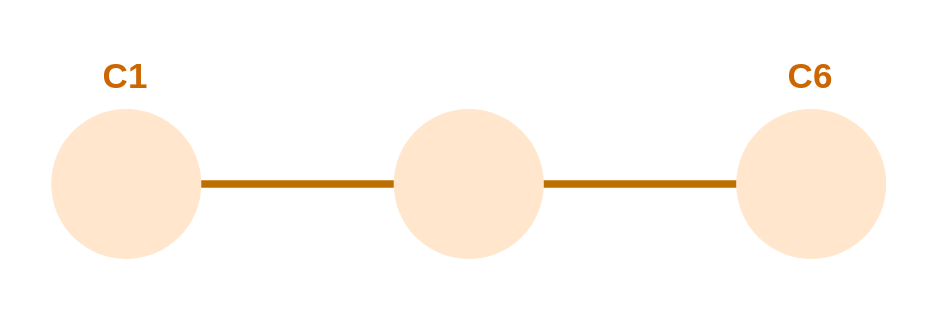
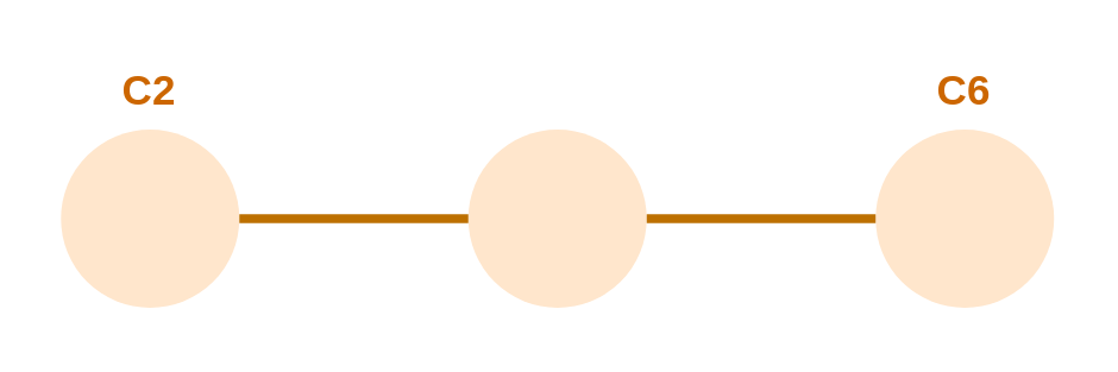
  <mxCell id="0" />
  <mxCell id="1" parent="0" />
  <mxCell id="2" value="" style="ellipse;whiteSpace=wrap;html=1;aspect=fixed;fillColor=#FFE6CC;strokeColor=none;" parent="1" vertex="1"><mxGeometry x="20" y="43" width="60" height="60" as="geometry" /></mxCell>
  <mxCell id="3" value="" style="ellipse;whiteSpace=wrap;html=1;aspect=fixed;fillColor=#FFE6CC;strokeColor=none;" parent="1" vertex="1"><mxGeometry x="157" y="43" width="60" height="60" as="geometry" /></mxCell>
  <mxCell id="4" value="" style="endArrow=none;html=1;entryX=1;entryY=0.5;entryDx=0;entryDy=0;exitX=0;exitY=0.5;exitDx=0;exitDy=0;endFill=0;fillColor=#f0a30a;strokeColor=#BD7000;strokeWidth=3;" parent="1" source="3" target="2" edge="1"><mxGeometry width="50" height="50" relative="1" as="geometry"><mxPoint x="20" y="193" as="sourcePoint" /><mxPoint x="70" y="143" as="targetPoint" /></mxGeometry></mxCell>
- <mxCell id="5" value="C1" style="text;html=1;strokeColor=none;fillColor=none;align=center;verticalAlign=middle;whiteSpace=wrap;rounded=0;fontStyle=1;fontSize=14;fontColor=#CC6600;" parent="1" vertex="1"><mxGeometry x="30" y="20" width="40" height="20" as="geometry" /></mxCell>
+ <mxCell id="5" value="C2" style="text;html=1;strokeColor=none;fillColor=none;align=center;verticalAlign=middle;whiteSpace=wrap;rounded=0;fontStyle=1;fontSize=14;fontColor=#CC6600;" parent="1" vertex="1"><mxGeometry x="30" y="20" width="40" height="20" as="geometry" /></mxCell>
  <mxCell id="6" value="" style="ellipse;whiteSpace=wrap;html=1;aspect=fixed;fillColor=#FFE6CC;strokeColor=none;" parent="1" vertex="1"><mxGeometry x="294" y="43" width="60" height="60" as="geometry" /></mxCell>
  <mxCell id="7" value="" style="endArrow=none;html=1;entryX=1;entryY=0.5;entryDx=0;entryDy=0;exitX=0;exitY=0.5;exitDx=0;exitDy=0;endFill=0;fillColor=#f0a30a;strokeColor=#BD7000;strokeWidth=3;" parent="1" source="6" edge="1"><mxGeometry width="50" height="50" relative="1" as="geometry"><mxPoint x="157" y="193" as="sourcePoint" /><mxPoint x="217" y="73" as="targetPoint" /></mxGeometry></mxCell>
  <mxCell id="8" value="C6" style="text;html=1;strokeColor=none;fillColor=none;align=center;verticalAlign=middle;whiteSpace=wrap;rounded=0;fontStyle=1;fontSize=14;fontColor=#CC6600;" parent="1" vertex="1"><mxGeometry x="304" y="20" width="40" height="20" as="geometry" /></mxCell>
